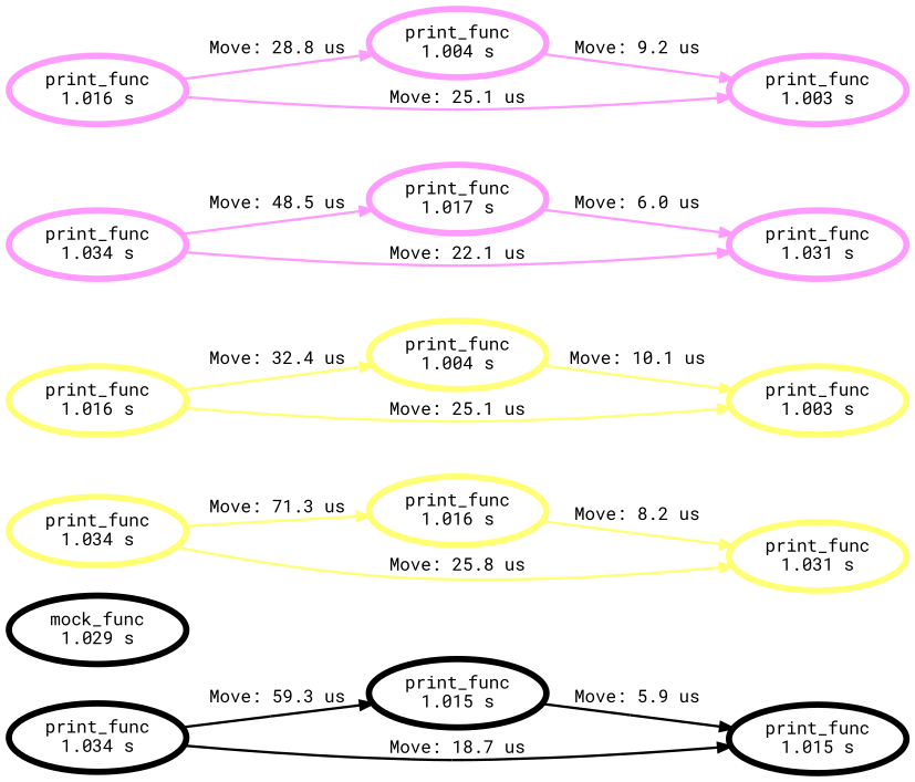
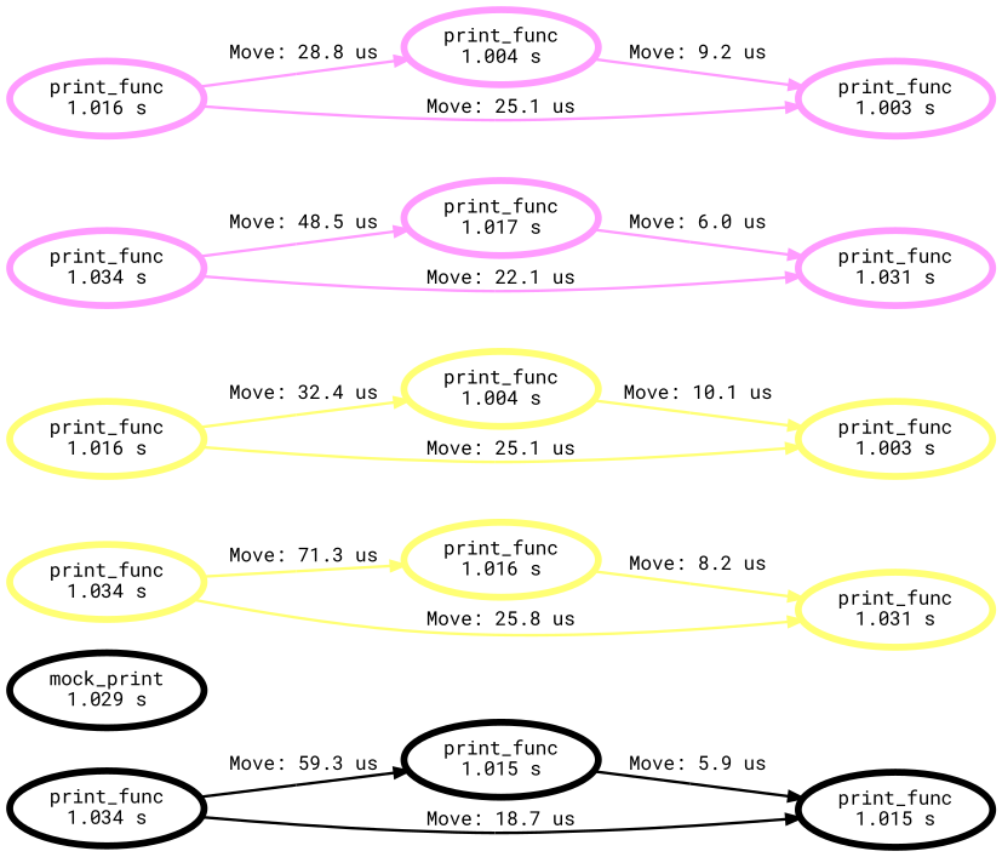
  strict digraph {
    rankdir=LR
    fontname="Roboto Mono"
    node [color="#FFFF74" penwidth=5 shape=ellipse fontname="Roboto Mono"]
    edge [color="#FFFF74;0.5:#FFFF74" penwidth=2 fontname="Roboto Mono"]
    n1 [color="#000000" label="print_func\n1.034 s"]
    n2 [color="#000000" label="print_func\n1.015 s"]
    n3 [color="#000000" label="print_func\n1.015 s"]
-   n4 [color="#000000" label="mock_func\n1.029 s"]
+   n4 [color="#000000" label="mock_print\n1.029 s"]
    n5 [label="print_func\n1.034 s"]
    n6 [label="print_func\n1.016 s"]
    n7 [label="print_func\n1.031 s"]
    n8 [label="print_func\n1.016 s"]
    n9 [label="print_func\n1.004 s"]
    n10 [label="print_func\n1.003 s"]
    n11 [color="#FF9BFF" label="print_func\n1.034 s"]
    n12 [color="#FF9BFF" label="print_func\n1.017 s"]
    n13 [color="#FF9BFF" label="print_func\n1.031 s"]
    n14 [color="#FF9BFF" label="print_func\n1.016 s"]
    n15 [color="#FF9BFF" label="print_func\n1.004 s"]
    n16 [color="#FF9BFF" label="print_func\n1.003 s"]
    n1 -> n2 [color="#000000;0.5:#000000" label="Move: 59.3 us"]
    n1 -> n3 [color="#000000;0.5:#000000" label="Move: 18.7 us"]
    n2 -> n3 [color="#000000;0.5:#000000" label="Move: 5.9 us"]
    n5 -> n6 [label="Move: 71.3 us"]
    n5 -> n7 [label="Move: 25.8 us"]
    n6 -> n7 [label="Move: 8.2 us"]
    n8 -> n9 [label="Move: 32.4 us"]
    n8 -> n10 [label="Move: 25.1 us"]
    n9 -> n10 [label="Move: 10.1 us"]
    n11 -> n12 [color="#FF9BFF;0.5:#FF9BFF" label="Move: 48.5 us"]
    n11 -> n13 [color="#FF9BFF;0.5:#FF9BFF" label="Move: 22.1 us"]
    n12 -> n13 [color="#FF9BFF;0.5:#FF9BFF" label="Move: 6.0 us"]
    n14 -> n15 [color="#FF9BFF;0.5:#FF9BFF" label="Move: 28.8 us"]
    n14 -> n16 [color="#FF9BFF;0.5:#FF9BFF" label="Move: 25.1 us"]
    n15 -> n16 [color="#FF9BFF;0.5:#FF9BFF" label="Move: 9.2 us"]
  }
